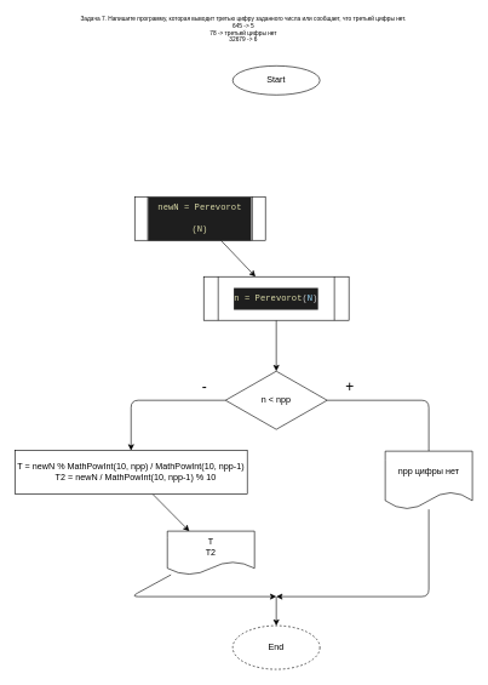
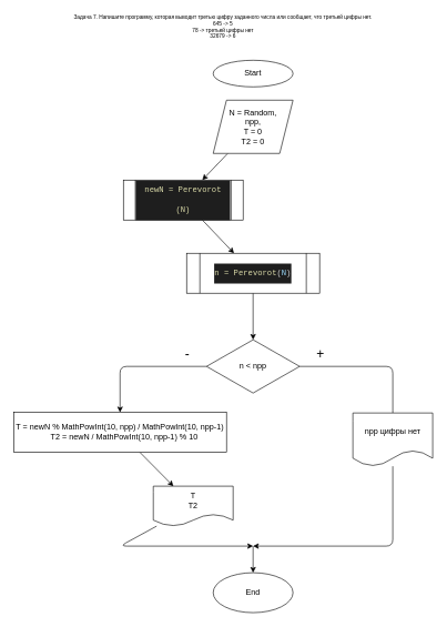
  <mxCell id="0" />
  <mxCell id="1" parent="0" />
  <mxCell id="2" value="Start" style="ellipse;whiteSpace=wrap;html=1;" vertex="1" parent="1"><mxGeometry x="320" y="90" width="120" height="40" as="geometry" /></mxCell>
+ <mxCell id="3" value="" style="edgeStyle=none;html=1;" edge="1" parent="1" source="4" target="6"><mxGeometry relative="1" as="geometry" /></mxCell>
+ <mxCell id="4" value="N = Random,&lt;br&gt;npp,&lt;br&gt;T = 0&lt;br&gt;T2 = 0" style="shape=parallelogram;perimeter=parallelogramPerimeter;whiteSpace=wrap;html=1;fixedSize=1;" vertex="1" parent="1"><mxGeometry x="320" y="150" width="120" height="80" as="geometry" /></mxCell>
  <mxCell id="5" value="" style="edgeStyle=none;html=1;fontSize=12;" edge="1" parent="1" source="6" target="8"><mxGeometry relative="1" as="geometry" /></mxCell>
  <mxCell id="6" value="&lt;div style=&quot;color: rgb(212 , 212 , 212) ; background-color: rgb(30 , 30 , 30) ; font-family: &amp;#34;consolas&amp;#34; , &amp;#34;courier new&amp;#34; , monospace ; line-height: 30px&quot;&gt;&lt;span style=&quot;color: rgb(220 , 220 , 170)&quot;&gt;&lt;font style=&quot;font-size: 12px&quot;&gt;newN = Perevorot (N)&lt;/font&gt;&lt;/span&gt;&lt;/div&gt;" style="shape=process;whiteSpace=wrap;html=1;backgroundOutline=1;" vertex="1" parent="1"><mxGeometry x="185" y="270" width="180" height="60" as="geometry" /></mxCell>
  <mxCell id="7" value="" style="edgeStyle=none;html=1;fontSize=12;" edge="1" parent="1" source="8" target="13"><mxGeometry relative="1" as="geometry" /></mxCell>
  <mxCell id="8" value="&lt;div style=&quot;background-color: rgb(30 , 30 , 30) ; font-family: &amp;#34;consolas&amp;#34; , &amp;#34;courier new&amp;#34; , monospace ; line-height: 30px ; color: rgb(212 , 212 , 212)&quot;&gt;&lt;span style=&quot;color: #dcdcaa&quot;&gt;n = Perevorot&lt;/span&gt;(&lt;span style=&quot;color: #9cdcfe&quot;&gt;N&lt;/span&gt;)&lt;/div&gt;" style="shape=process;whiteSpace=wrap;html=1;backgroundOutline=1;" vertex="1" parent="1"><mxGeometry x="280" y="380" width="200" height="60" as="geometry" /></mxCell>
  <mxCell id="9" value="" style="edgeStyle=none;html=1;fontSize=12;endArrow=none;" edge="1" parent="1" source="13" target="15"><mxGeometry relative="1" as="geometry"><Array as="points"><mxPoint x="590" y="550" /></Array></mxGeometry></mxCell>
  <mxCell id="10" value="+" style="edgeLabel;html=1;align=center;verticalAlign=middle;resizable=0;points=[];fontSize=20;" vertex="1" connectable="0" parent="9"><mxGeometry x="-0.654" y="-1" relative="1" as="geometry"><mxPoint x="-6" y="-21" as="offset" /></mxGeometry></mxCell>
  <mxCell id="11" value="" style="edgeStyle=none;html=1;fontSize=12;" edge="1" parent="1" source="13" target="17"><mxGeometry relative="1" as="geometry"><Array as="points"><mxPoint x="180" y="550" /></Array></mxGeometry></mxCell>
  <mxCell id="12" value="-" style="edgeLabel;html=1;align=center;verticalAlign=middle;resizable=0;points=[];fontSize=20;" vertex="1" connectable="0" parent="11"><mxGeometry x="-0.9" y="-2" relative="1" as="geometry"><mxPoint x="-20" y="-18" as="offset" /></mxGeometry></mxCell>
  <mxCell id="13" value="n &amp;lt; npp" style="rhombus;whiteSpace=wrap;html=1;" vertex="1" parent="1"><mxGeometry x="310" y="510" width="140" height="80" as="geometry" /></mxCell>
  <mxCell id="14" value="" style="edgeStyle=none;html=1;fontSize=8;" edge="1" parent="1" source="15"><mxGeometry relative="1" as="geometry"><mxPoint x="380" y="820" as="targetPoint" /><Array as="points"><mxPoint x="590" y="820" /></Array></mxGeometry></mxCell>
  <mxCell id="15" value="npp цифры нет" style="shape=document;whiteSpace=wrap;html=1;boundedLbl=1;" vertex="1" parent="1"><mxGeometry x="530" y="620" width="120" height="80" as="geometry" /></mxCell>
  <mxCell id="16" value="" style="edgeStyle=none;html=1;fontSize=8;" edge="1" parent="1" source="17" target="19"><mxGeometry relative="1" as="geometry" /></mxCell>
  <mxCell id="17" value="&lt;div&gt;T = newN % MathPowInt(10, npp) / MathPowInt(10, npp-1)&lt;/div&gt;&lt;div&gt;&amp;nbsp; &amp;nbsp; T2 = newN / MathPowInt(10, npp-1) % 10&lt;/div&gt;" style="whiteSpace=wrap;html=1;" vertex="1" parent="1"><mxGeometry x="20" y="619" width="320" height="60" as="geometry" /></mxCell>
  <mxCell id="18" value="" style="edgeStyle=none;html=1;fontSize=8;" edge="1" parent="1" source="19"><mxGeometry relative="1" as="geometry"><mxPoint x="380" y="820" as="targetPoint" /><Array as="points"><mxPoint x="180" y="820" /></Array></mxGeometry></mxCell>
  <mxCell id="19" value="T&lt;br&gt;T2" style="shape=document;whiteSpace=wrap;html=1;boundedLbl=1;" vertex="1" parent="1"><mxGeometry x="230" y="730" width="120" height="60" as="geometry" /></mxCell>
- <mxCell id="20" value="End" style="ellipse;whiteSpace=wrap;html=1;dashed=1;" vertex="1" parent="1"><mxGeometry x="320" y="860" width="120" height="60" as="geometry" /></mxCell>
+ <mxCell id="20" value="End" style="ellipse;whiteSpace=wrap;html=1;" vertex="1" parent="1"><mxGeometry x="320" y="860" width="120" height="60" as="geometry" /></mxCell>
  <mxCell id="21" value="" style="endArrow=classic;html=1;fontSize=8;entryX=0.5;entryY=0;entryDx=0;entryDy=0;" edge="1" parent="1" target="20"><mxGeometry width="50" height="50" relative="1" as="geometry"><mxPoint x="380" y="820" as="sourcePoint" /><mxPoint x="380" y="850" as="targetPoint" /></mxGeometry></mxCell>
  <mxCell id="22" value="&lt;div&gt;Задача 7. Напишите программу, которая выводит третью цифру заданного числа или сообщает, что третьей цифры нет.&lt;/div&gt;&lt;div&gt;645 -&amp;gt; 5&lt;/div&gt;&lt;div&gt;78 -&amp;gt; третьей цифры нет&lt;/div&gt;&lt;div&gt;32679 -&amp;gt; 6&lt;/div&gt;" style="text;html=1;strokeColor=none;fillColor=none;align=center;verticalAlign=middle;whiteSpace=wrap;rounded=0;fontSize=8;" vertex="1" parent="1"><mxGeometry x="100" y="20" width="470" height="40" as="geometry" /></mxCell>
